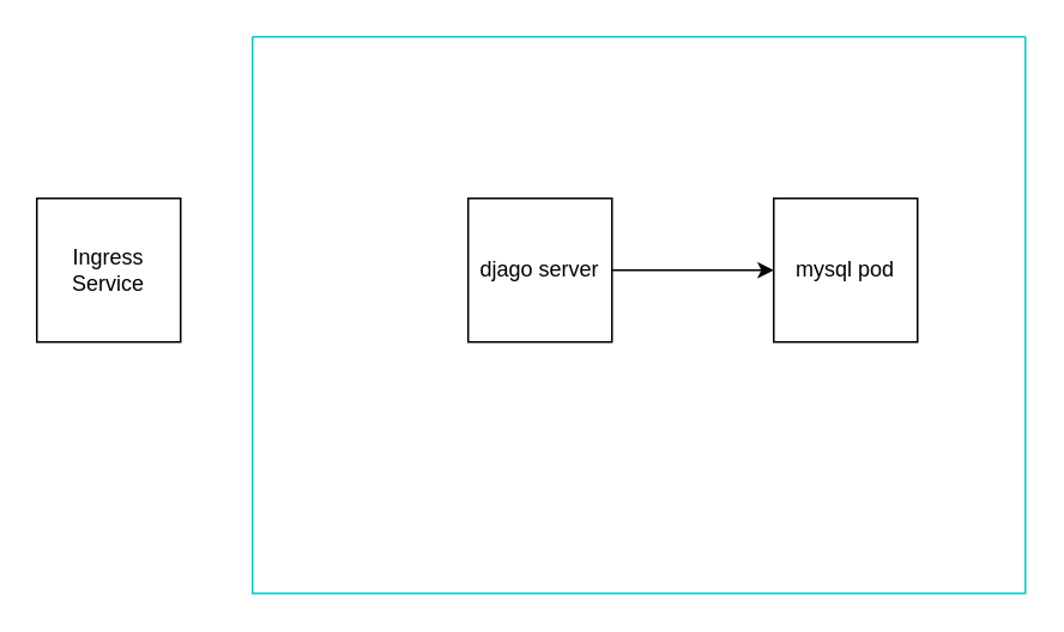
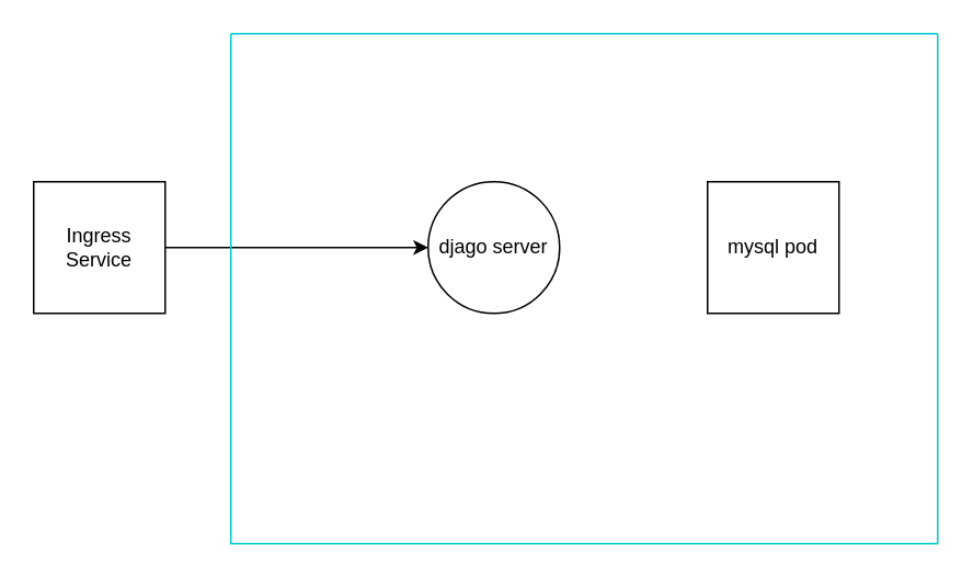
  <mxCell id="0" />
  <mxCell id="1" parent="0" />
+ <mxCell id="2" style="edgeStyle=orthogonalEdgeStyle;rounded=0;orthogonalLoop=1;jettySize=auto;html=1;exitX=1;exitY=0.5;exitDx=0;exitDy=0;entryX=0;entryY=0.5;entryDx=0;entryDy=0;" edge="1" parent="1" source="3" target="5"><mxGeometry relative="1" as="geometry" /></mxCell>
  <mxCell id="3" value="Ingress Service" style="whiteSpace=wrap;html=1;aspect=fixed;" vertex="1" parent="1"><mxGeometry x="20" y="110" width="80" height="80" as="geometry" /></mxCell>
  <mxCell id="4" value="" style="swimlane;startSize=0;strokeColor=#00CCCC;shadow=0;fillColor=#FF33FF;" vertex="1" parent="1"><mxGeometry x="140" y="20" width="430" height="310" as="geometry"><mxRectangle x="320" y="150" width="50" height="40" as="alternateBounds" /></mxGeometry></mxCell>
- <mxCell id="5" value="djago server" style="whiteSpace=wrap;html=1;aspect=fixed;" vertex="1" parent="4"><mxGeometry x="120" y="90" width="80" height="80" as="geometry" /></mxCell>
+ <mxCell id="5" value="djago server" style="ellipse;whiteSpace=wrap;html=1;aspect=fixed;" vertex="1" parent="4"><mxGeometry x="120" y="90" width="80" height="80" as="geometry" /></mxCell>
  <mxCell id="6" value="mysql pod" style="whiteSpace=wrap;html=1;aspect=fixed;" vertex="1" parent="4"><mxGeometry x="290" y="90" width="80" height="80" as="geometry" /></mxCell>
- <mxCell id="7" style="edgeStyle=orthogonalEdgeStyle;rounded=0;orthogonalLoop=1;jettySize=auto;html=1;exitX=1;exitY=0.5;exitDx=0;exitDy=0;entryX=0;entryY=0.5;entryDx=0;entryDy=0;" edge="1" parent="4" source="5" target="6"><mxGeometry relative="1" as="geometry" /></mxCell>
